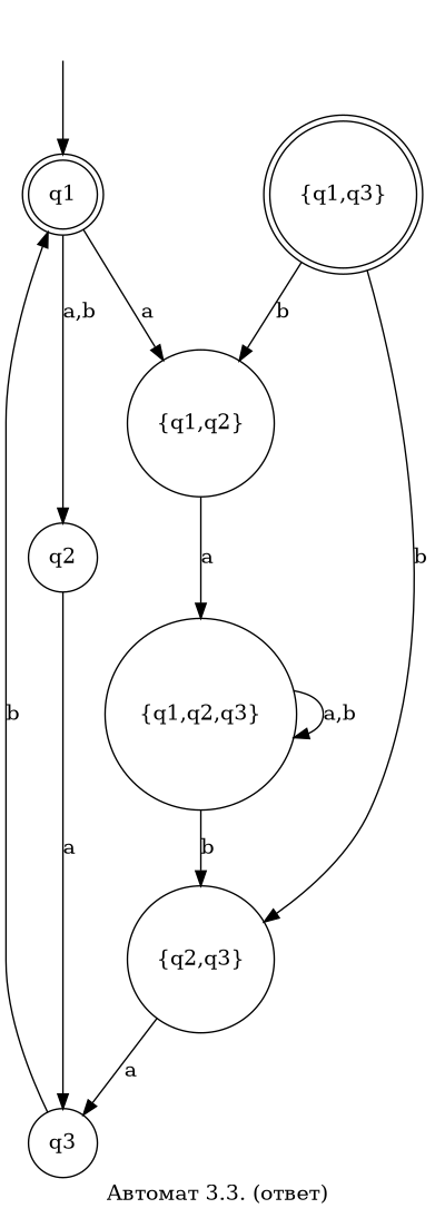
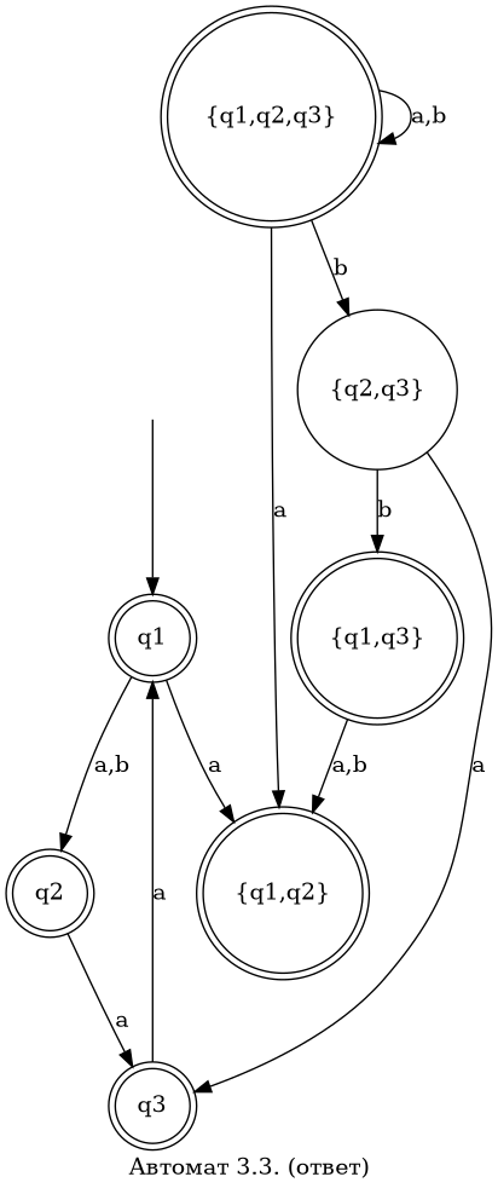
  digraph {
    label="Автомат 3.3. (ответ)"
    rankdir=TB
    node [shape=doublecircle]
    "" [shape=none]
    q1
-   "{q1,q2}" [shape=circle]
-   q2 [shape=circle]
-   "{q1,q2,q3}" [shape=circle]
-   q3 [shape=circle]
+   "{q1,q2}"
+   q2
+   "{q1,q2,q3}"
+   q3
    "{q2,q3}" [shape=circle]
    "{q1,q3}"
    "" -> q1
    q1 -> "{q1,q2}" [label=a]
    q1 -> q2 [label="a,b"]
-   "{q1,q2}" -> "{q1,q2,q3}" [label=a]
+   "{q1,q2,q3}" -> "{q1,q2}" [label=a]
    q2 -> q3 [label=a]
    "{q1,q2,q3}" -> "{q1,q2,q3}" [label="a,b"]
    "{q1,q2,q3}" -> "{q2,q3}" [label=b]
-   q3 -> q1 [label=b]
+   q3 -> q1 [label=a]
    "{q2,q3}" -> q3 [label=a]
-   "{q1,q3}" -> "{q2,q3}" [label=b]
-   "{q1,q3}" -> "{q1,q2}" [label=b]
+   "{q2,q3}" -> "{q1,q3}" [label=b]
+   "{q1,q3}" -> "{q1,q2}" [label="a,b"]
  }
